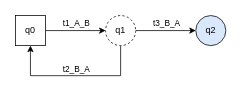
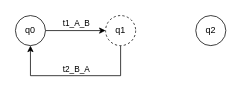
  <mxCell id="0" />
  <mxCell id="1" parent="0" />
  <mxCell id="2" style="rounded=0;orthogonalLoop=1;jettySize=auto;html=1;" edge="1" parent="1" source="4" target="9"><mxGeometry relative="1" as="geometry"><Array as="points" /></mxGeometry></mxCell>
  <mxCell id="3" value="t1_A_B" style="edgeLabel;html=1;align=center;verticalAlign=middle;resizable=0;points=[];" vertex="1" connectable="0" parent="2"><mxGeometry x="0.05" y="-2" relative="1" as="geometry"><mxPoint x="-2" y="-12" as="offset" /></mxGeometry></mxCell>
- <mxCell id="4" value="q0" style="whiteSpace=wrap;html=1;aspect=fixed;rounded=0;" vertex="1" parent="1"><mxGeometry x="20" y="20" width="40" height="40" as="geometry" /></mxCell>
+ <mxCell id="4" value="q0" style="ellipse;whiteSpace=wrap;html=1;aspect=fixed;" vertex="1" parent="1"><mxGeometry x="20" y="20" width="40" height="40" as="geometry" /></mxCell>
  <mxCell id="5" style="rounded=0;orthogonalLoop=1;jettySize=auto;html=1;edgeStyle=orthogonalEdgeStyle;" edge="1" parent="1" source="9" target="4"><mxGeometry relative="1" as="geometry"><Array as="points"><mxPoint x="160" y="100" /><mxPoint x="40" y="100" /></Array></mxGeometry></mxCell>
  <mxCell id="6" value="t2_B_A" style="edgeLabel;html=1;align=center;verticalAlign=middle;resizable=0;points=[];" vertex="1" connectable="0" parent="5"><mxGeometry x="0.087" y="-1" relative="1" as="geometry"><mxPoint x="9" y="-9" as="offset" /></mxGeometry></mxCell>
- <mxCell id="7" style="edgeStyle=orthogonalEdgeStyle;rounded=0;orthogonalLoop=1;jettySize=auto;html=1;" edge="1" parent="1" source="9" target="10"><mxGeometry relative="1" as="geometry" /></mxCell>
- <mxCell id="8" value="t3_B_A" style="edgeLabel;html=1;align=center;verticalAlign=middle;resizable=0;points=[];" vertex="1" connectable="0" parent="7"><mxGeometry x="0.05" y="-1" relative="1" as="geometry"><mxPoint x="-2" y="-11" as="offset" /></mxGeometry></mxCell>
  <mxCell id="9" value="q1" style="ellipse;whiteSpace=wrap;html=1;aspect=fixed;dashed=1;" vertex="1" parent="1"><mxGeometry x="140" y="20" width="40" height="40" as="geometry" /></mxCell>
- <mxCell id="10" value="q2" style="ellipse;whiteSpace=wrap;html=1;aspect=fixed;fillColor=#dae8fc;" vertex="1" parent="1"><mxGeometry x="260" y="20" width="40" height="40" as="geometry" /></mxCell>
+ <mxCell id="10" value="q2" style="ellipse;whiteSpace=wrap;html=1;aspect=fixed;" vertex="1" parent="1"><mxGeometry x="260" y="20" width="40" height="40" as="geometry" /></mxCell>
